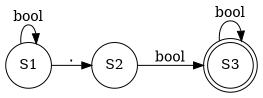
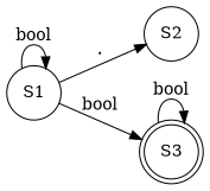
  digraph {
    forcelabels=true
    rankdir=LR
    node [shape=circle]
    n1 [label=S1]
    n2 [label=S2]
    n3 [label=S3 shape=doublecircle]
    n1 -> n1 [label=bool]
    n1 -> n2 [label="."]
-   n2 -> n3 [label=bool]
+   n1 -> n3 [label=bool]
    n3 -> n3 [label=bool]
  }
